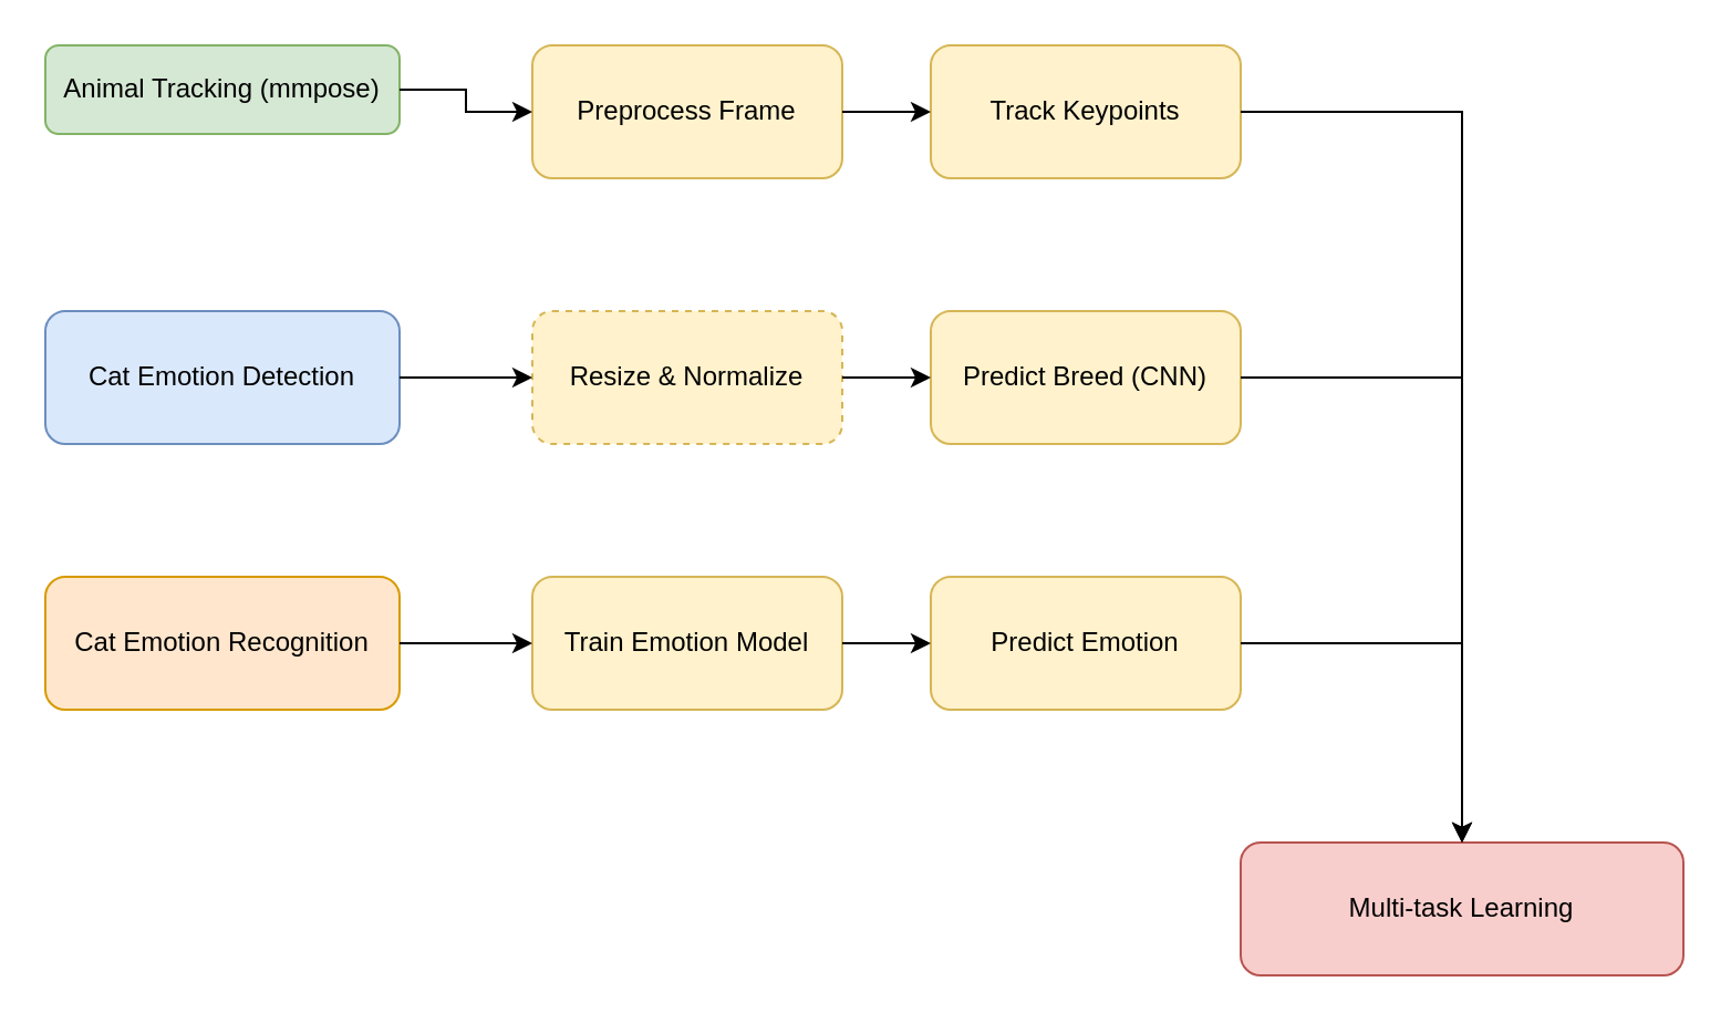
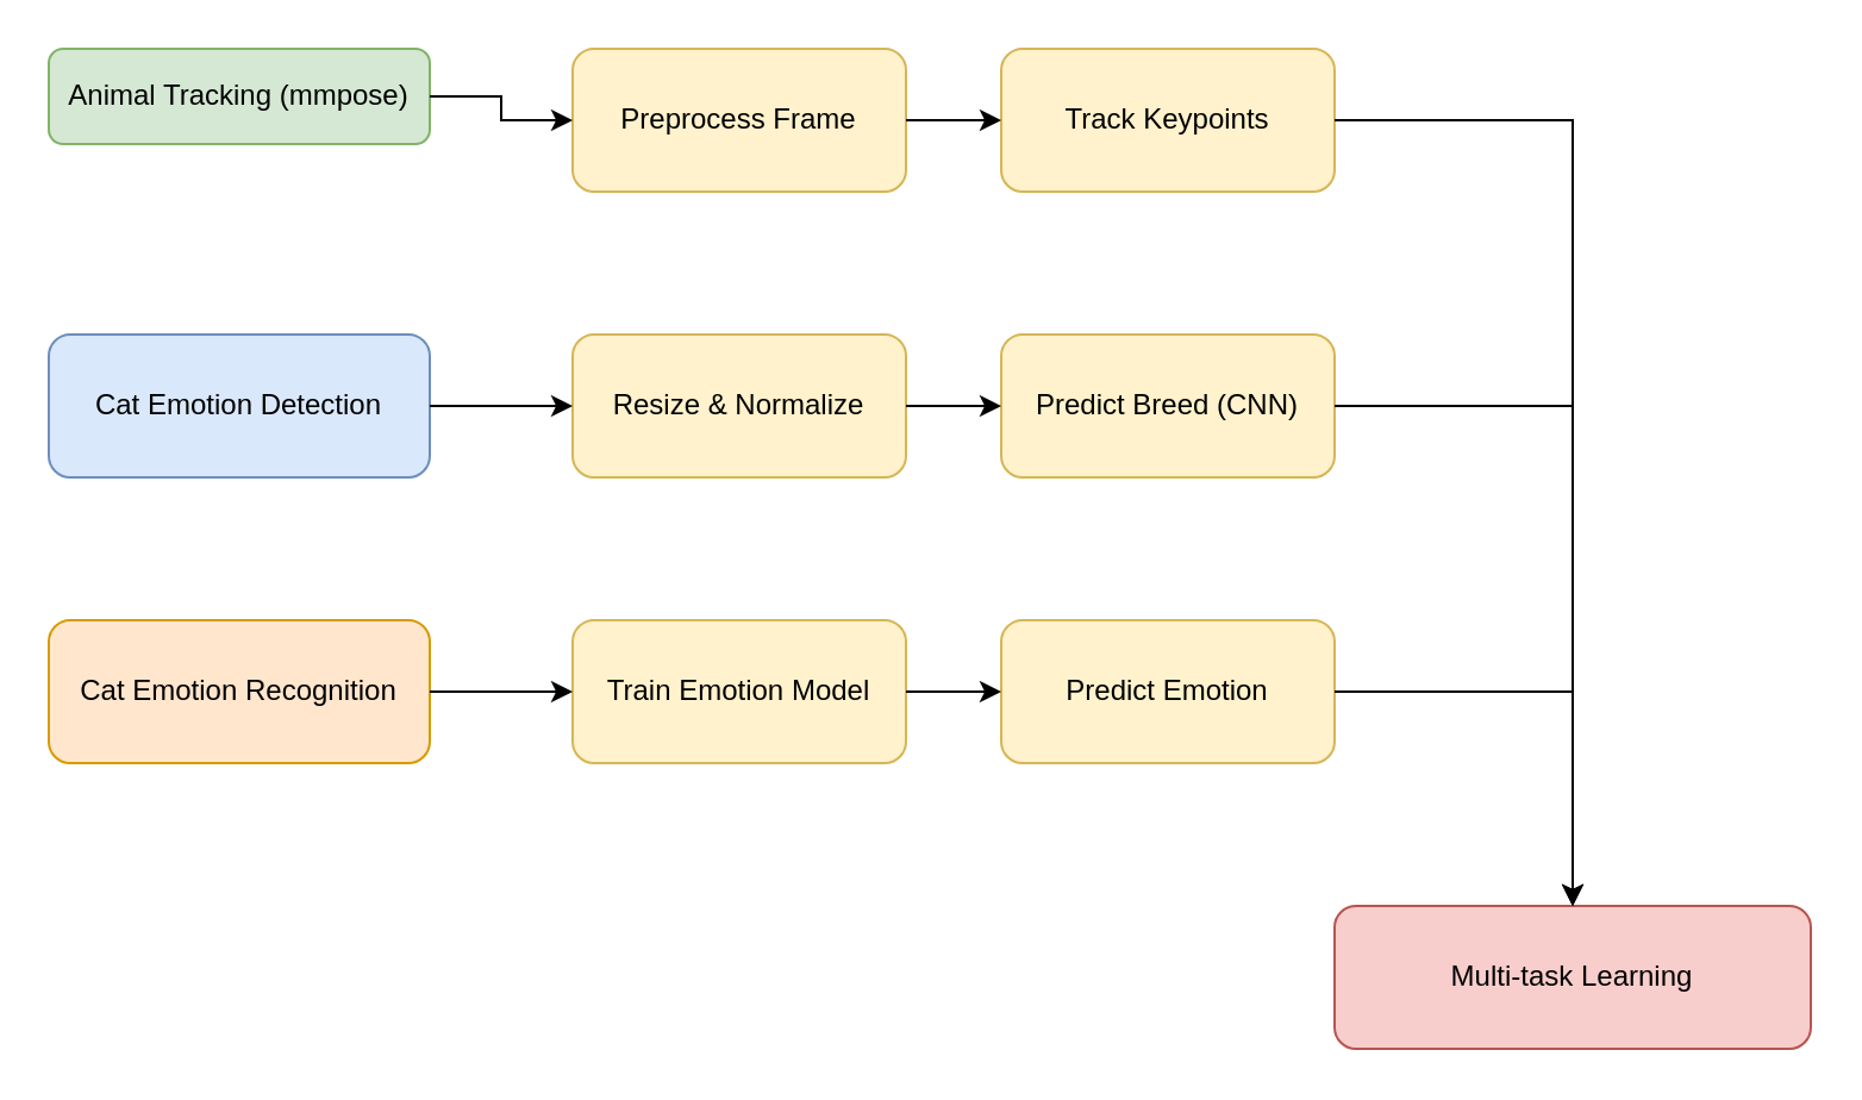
  <mxCell id="0" />
  <mxCell id="1" parent="0" />
  <mxCell id="2" value="Animal Tracking (mmpose)" style="rounded=1;whiteSpace=wrap;html=1;fillColor=#D5E8D4;strokeColor=#82B366;" parent="1" vertex="1"><mxGeometry x="20" y="20" width="160" height="40" as="geometry" /></mxCell>
  <mxCell id="3" value="Preprocess Frame" style="rounded=1;whiteSpace=wrap;html=1;fillColor=#FFF2CC;strokeColor=#D6B656;" parent="1" vertex="1"><mxGeometry x="240" y="20" width="140" height="60" as="geometry" /></mxCell>
  <mxCell id="4" value="Track Keypoints" style="rounded=1;whiteSpace=wrap;html=1;fillColor=#FFF2CC;strokeColor=#D6B656;" parent="1" vertex="1"><mxGeometry x="420" y="20" width="140" height="60" as="geometry" /></mxCell>
  <mxCell id="5" value="Cat Emotion Detection" style="rounded=1;whiteSpace=wrap;html=1;fillColor=#DAE8FC;strokeColor=#6C8EBF;" parent="1" vertex="1"><mxGeometry x="20" y="140" width="160" height="60" as="geometry" /></mxCell>
- <mxCell id="6" value="Resize &amp; Normalize" style="rounded=1;whiteSpace=wrap;html=1;fillColor=#FFF2CC;strokeColor=#D6B656;dashed=1;" parent="1" vertex="1"><mxGeometry x="240" y="140" width="140" height="60" as="geometry" /></mxCell>
+ <mxCell id="6" value="Resize &amp; Normalize" style="rounded=1;whiteSpace=wrap;html=1;fillColor=#FFF2CC;strokeColor=#D6B656;" parent="1" vertex="1"><mxGeometry x="240" y="140" width="140" height="60" as="geometry" /></mxCell>
  <mxCell id="7" value="Predict Breed (CNN)" style="rounded=1;whiteSpace=wrap;html=1;fillColor=#FFF2CC;strokeColor=#D6B656;" parent="1" vertex="1"><mxGeometry x="420" y="140" width="140" height="60" as="geometry" /></mxCell>
  <mxCell id="8" value="Cat Emotion Recognition" style="rounded=1;whiteSpace=wrap;html=1;fillColor=#FFE6CC;strokeColor=#D79B00;" parent="1" vertex="1"><mxGeometry x="20" y="260" width="160" height="60" as="geometry" /></mxCell>
  <mxCell id="9" value="Train Emotion Model" style="rounded=1;whiteSpace=wrap;html=1;fillColor=#FFF2CC;strokeColor=#D6B656;" parent="1" vertex="1"><mxGeometry x="240" y="260" width="140" height="60" as="geometry" /></mxCell>
  <mxCell id="10" value="Predict Emotion" style="rounded=1;whiteSpace=wrap;html=1;fillColor=#FFF2CC;strokeColor=#D6B656;" parent="1" vertex="1"><mxGeometry x="420" y="260" width="140" height="60" as="geometry" /></mxCell>
  <mxCell id="11" value="Multi-task Learning" style="rounded=1;whiteSpace=wrap;html=1;fillColor=#F8CECC;strokeColor=#B85450;" parent="1" vertex="1"><mxGeometry x="560" y="380" width="200" height="60" as="geometry" /></mxCell>
  <mxCell id="12" value="" style="edgeStyle=orthogonalEdgeStyle;rounded=0;orthogonalLoop=1;jettySize=auto;html=1;strokeColor=#000000;" parent="1" source="2" target="3" edge="1"><mxGeometry relative="1" as="geometry" /></mxCell>
  <mxCell id="13" value="" style="edgeStyle=orthogonalEdgeStyle;rounded=0;orthogonalLoop=1;jettySize=auto;html=1;strokeColor=#000000;" parent="1" source="3" target="4" edge="1"><mxGeometry relative="1" as="geometry" /></mxCell>
  <mxCell id="14" value="" style="edgeStyle=orthogonalEdgeStyle;rounded=0;orthogonalLoop=1;jettySize=auto;html=1;strokeColor=#000000;" parent="1" source="5" target="6" edge="1"><mxGeometry relative="1" as="geometry" /></mxCell>
  <mxCell id="15" value="" style="edgeStyle=orthogonalEdgeStyle;rounded=0;orthogonalLoop=1;jettySize=auto;html=1;strokeColor=#000000;" parent="1" source="6" target="7" edge="1"><mxGeometry relative="1" as="geometry" /></mxCell>
  <mxCell id="16" value="" style="edgeStyle=orthogonalEdgeStyle;rounded=0;orthogonalLoop=1;jettySize=auto;html=1;strokeColor=#000000;" parent="1" source="8" target="9" edge="1"><mxGeometry relative="1" as="geometry" /></mxCell>
  <mxCell id="17" value="" style="edgeStyle=orthogonalEdgeStyle;rounded=0;orthogonalLoop=1;jettySize=auto;html=1;strokeColor=#000000;" parent="1" source="9" target="10" edge="1"><mxGeometry relative="1" as="geometry" /></mxCell>
  <mxCell id="18" value="" style="edgeStyle=orthogonalEdgeStyle;rounded=0;orthogonalLoop=1;jettySize=auto;html=1;strokeColor=#000000;" parent="1" source="4" target="11" edge="1"><mxGeometry relative="1" as="geometry"><Array as="points"><mxPoint x="660" y="50" /></Array></mxGeometry></mxCell>
  <mxCell id="19" value="" style="edgeStyle=orthogonalEdgeStyle;rounded=0;orthogonalLoop=1;jettySize=auto;html=1;strokeColor=#000000;" parent="1" source="7" target="11" edge="1"><mxGeometry relative="1" as="geometry"><Array as="points"><mxPoint x="660" y="170" /></Array></mxGeometry></mxCell>
  <mxCell id="20" value="" style="edgeStyle=orthogonalEdgeStyle;rounded=0;orthogonalLoop=1;jettySize=auto;html=1;strokeColor=#000000;" parent="1" source="10" target="11" edge="1"><mxGeometry relative="1" as="geometry"><Array as="points"><mxPoint x="660" y="290" /></Array></mxGeometry></mxCell>
